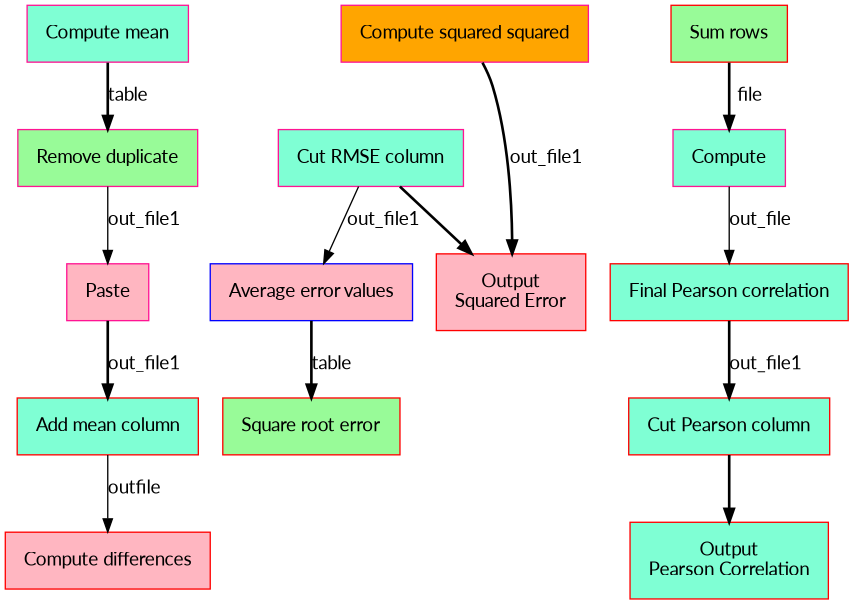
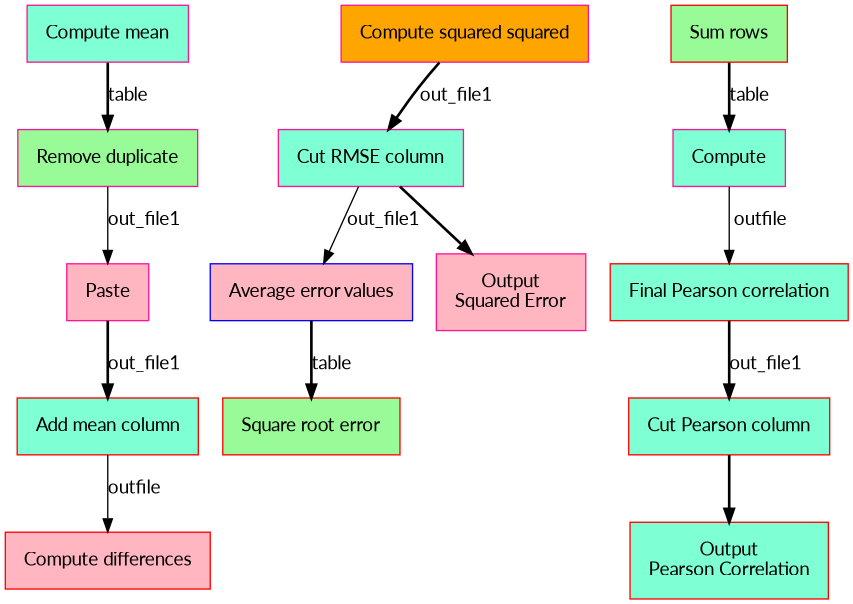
  digraph {
    fontname=Lato
    node [color=deeppink fillcolor=aquamarine fontname=Lato margin="0.2,0.2" shape=box style=filled]
    edge [fontname=Lato style=bold]
    n1 [label="Compute mean"]
    n2 [fillcolor=palegreen label="Remove duplicate"]
    n3 [fillcolor=orange label="Compute squared squared"]
    n4 [label="Cut RMSE column"]
    n5 [fillcolor=lightpink label=Paste]
    n6 [color=red label="Add mean column"]
-   n7 [color=red fillcolor=lightpink label="Output\nSquared Error"]
+   n7 [fillcolor=lightpink label="Output\nSquared Error"]
    n8 [color=blue fillcolor=lightpink label="Average error values"]
    n9 [color=red fillcolor=palegreen label="Square root error"]
    n10 [color=red fillcolor=lightpink label="Compute differences"]
    n11 [color=red fillcolor=palegreen label="Sum rows"]
    n12 [label=Compute]
    n13 [color=red label="Final Pearson correlation"]
    n14 [color=red label="Cut Pearson column"]
    n15 [color=red label="Output\nPearson Correlation"]
    n1 -> n2 [label=table]
    n2 -> n5 [label=out_file1 style=solid]
-   n3 -> n7 [label=out_file1]
+   n3 -> n4 [label=out_file1]
    n4 -> n7
    n4 -> n8 [label=out_file1 style=solid]
    n5 -> n6 [label=out_file1]
    n6 -> n10 [label=outfile style=solid]
    n8 -> n9 [label=table]
-   n11 -> n12 [label=file]
-   n12 -> n13 [label=out_file style=solid]
+   n11 -> n12 [label=table]
+   n12 -> n13 [label=outfile style=solid]
    n13 -> n14 [label=out_file1]
    n14 -> n15
  }
